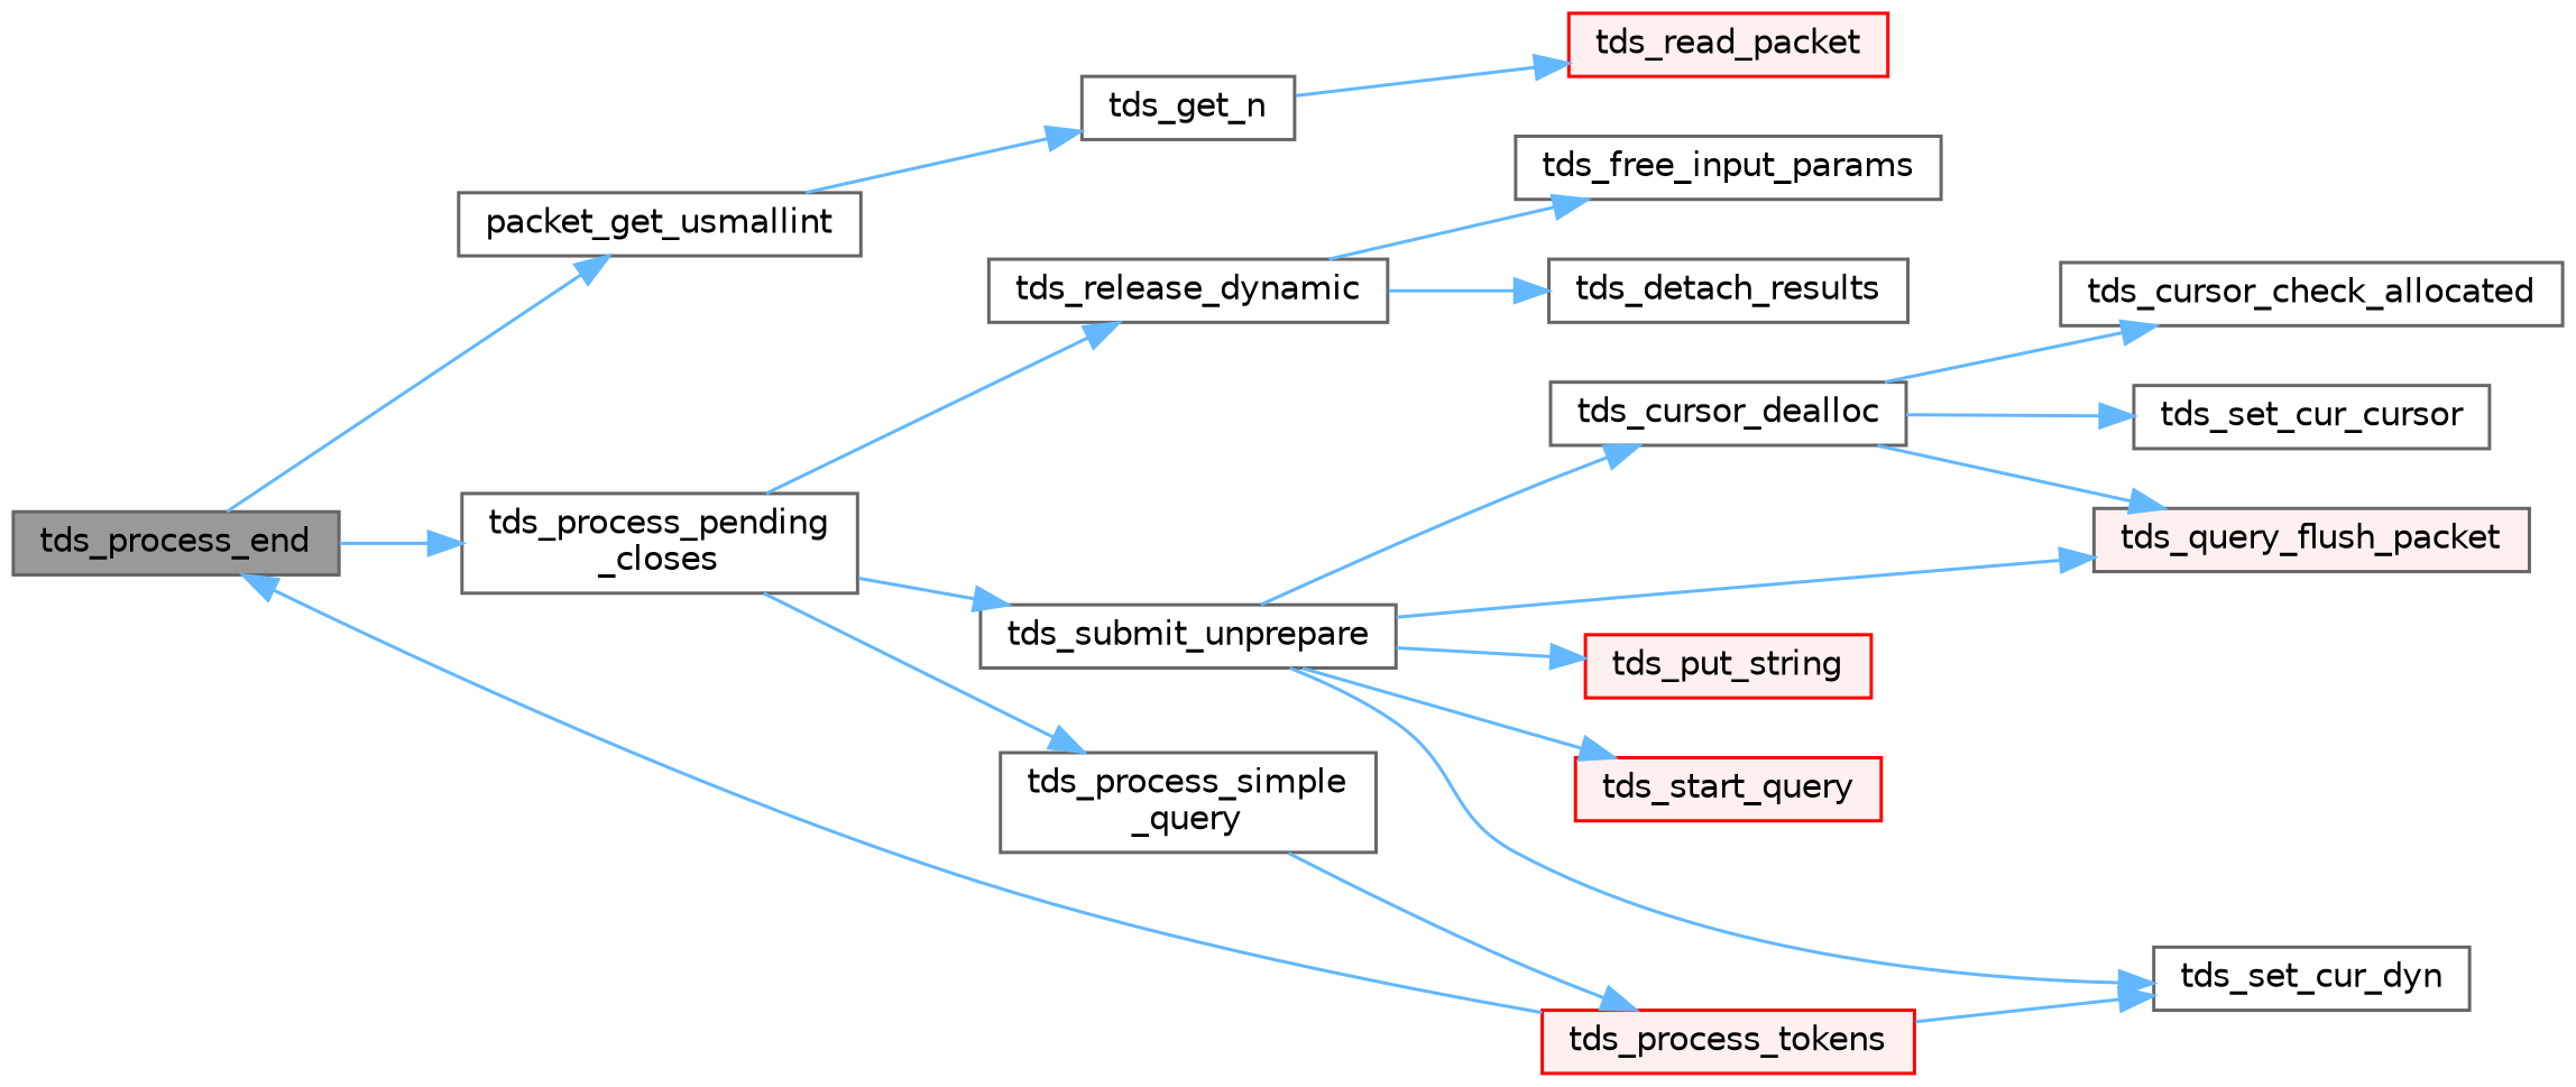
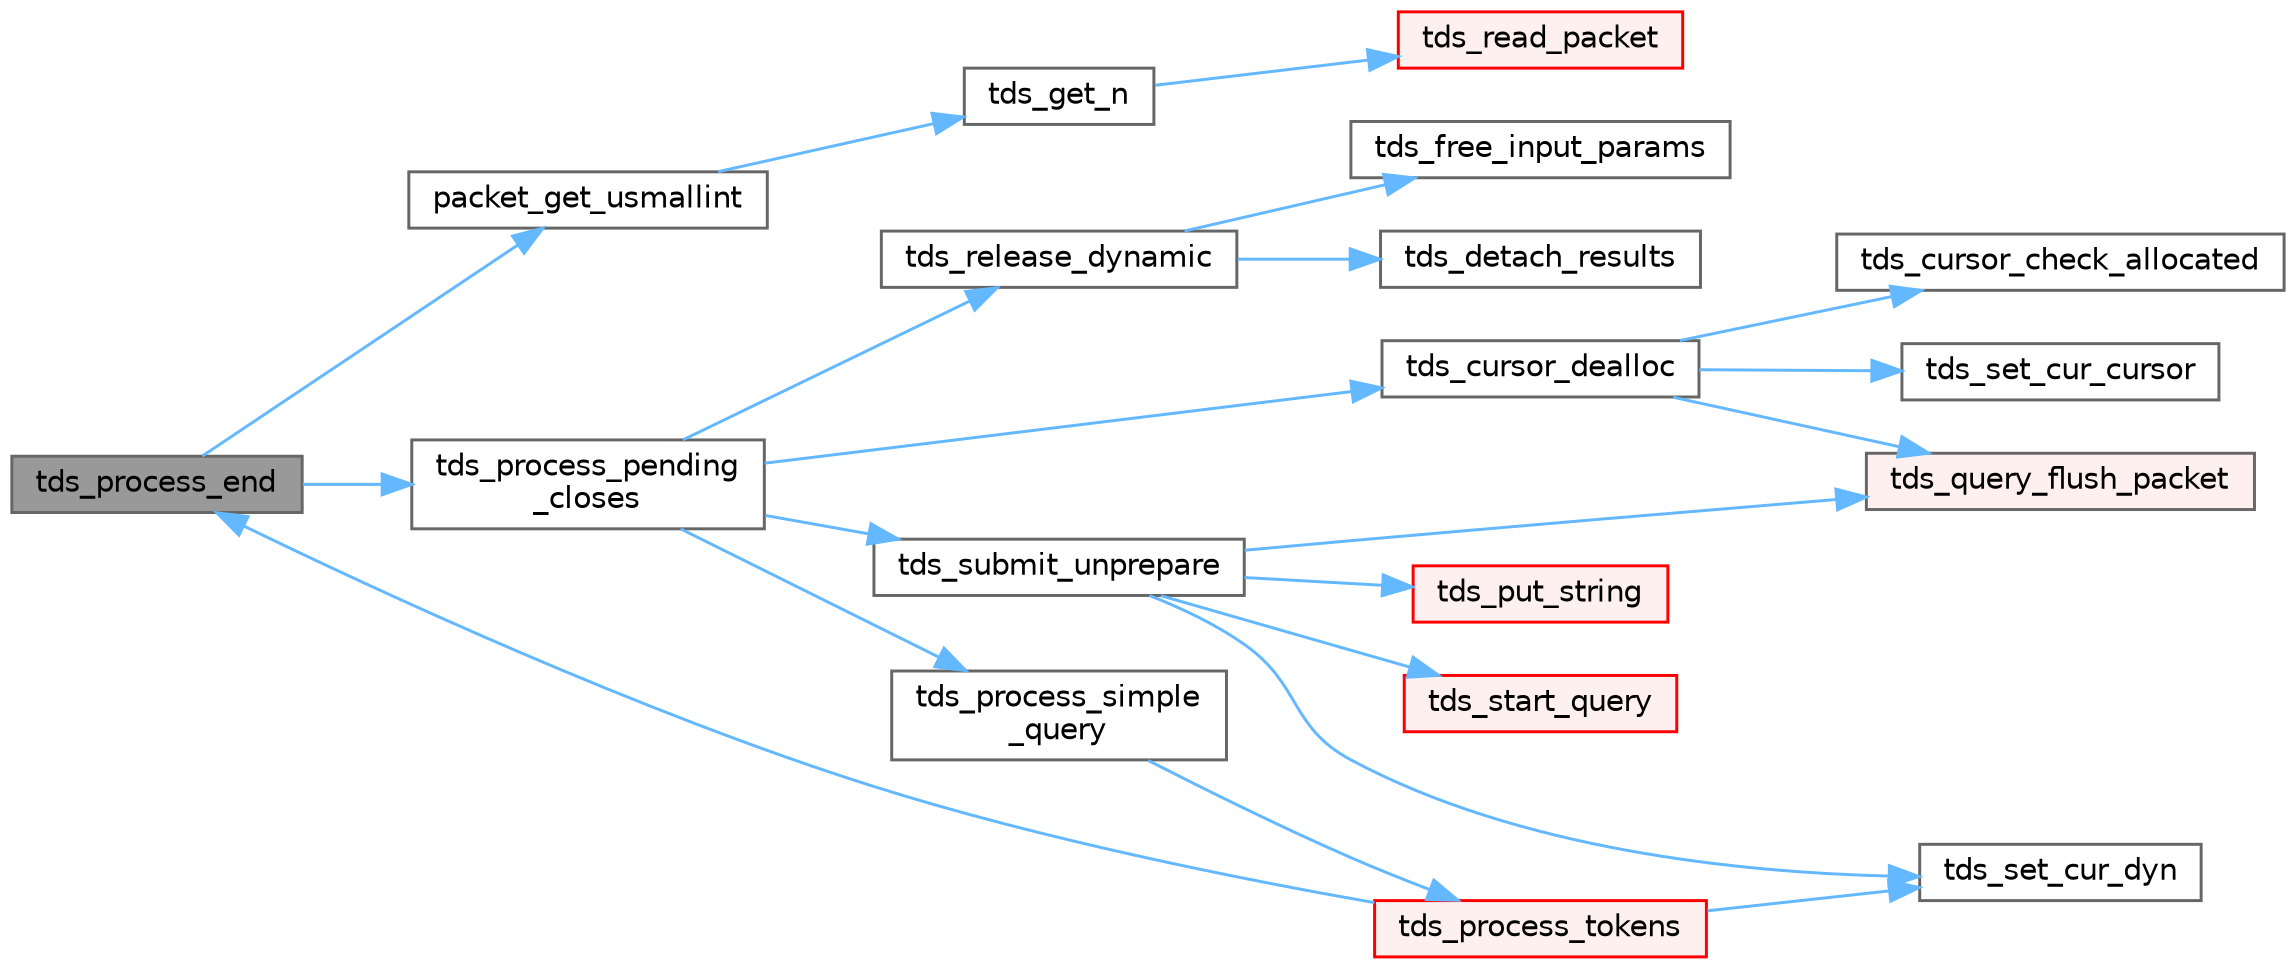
  digraph {
    rankdir=LR
    node [color=grey40 fillcolor=white fontname=Helvetica fontsize=10 shape=box style=filled]
    edge [color=steelblue1 fontname=Helvetica fontsize=10 labelfontname=Helvetica labelfontsize=10 style=solid]
    n1 [color=gray40 fillcolor=grey60 fontcolor=black height=0.2 label=tds_process_end width=0.4]
    n2 [height=0.2 label=packet_get_usmallint width=0.4]
    n3 [height=0.2 label="tds_process_pending\l_closes" width=0.4]
    n4 [height=0.2 label=tds_get_n width=0.4]
    n5 [height=0.2 label=tds_cursor_dealloc width=0.4]
    n6 [height=0.2 label="tds_process_simple\l_query" width=0.4]
    n7 [height=0.2 label=tds_release_dynamic width=0.4]
    n8 [height=0.2 label=tds_submit_unprepare width=0.4]
    n9 [color=red fillcolor="#FFF0F0" height=0.2 label=tds_read_packet width=0.4]
    n10 [height=0.2 label=tds_cursor_check_allocated width=0.4]
    n11 [fillcolor="#FFF0F0" height=0.2 label=tds_query_flush_packet width=0.4]
    n12 [height=0.2 label=tds_set_cur_cursor width=0.4]
    n13 [color=red fillcolor="#FFF0F0" height=0.2 label=tds_process_tokens width=0.4]
    n14 [height=0.2 label=tds_detach_results width=0.4]
    n15 [height=0.2 label=tds_free_input_params width=0.4]
    n16 [height=0.2 label=tds_set_cur_dyn width=0.4]
    n17 [color=red fillcolor="#FFF0F0" height=0.2 label=tds_put_string width=0.4]
    n18 [color=red fillcolor="#FFF0F0" height=0.2 label=tds_start_query width=0.4]
    n1 -> n2
    n1 -> n3
    n2 -> n4
-   n8 -> n5
+   n3 -> n5
    n3 -> n6
    n3 -> n7
    n3 -> n8
    n4 -> n9
    n5 -> n10
    n5 -> n11
    n5 -> n12
    n6 -> n13
    n7 -> n14
    n7 -> n15
    n8 -> n11
    n8 -> n16
    n8 -> n17
    n8 -> n18
    n13 -> n1
    n13 -> n16
  }
